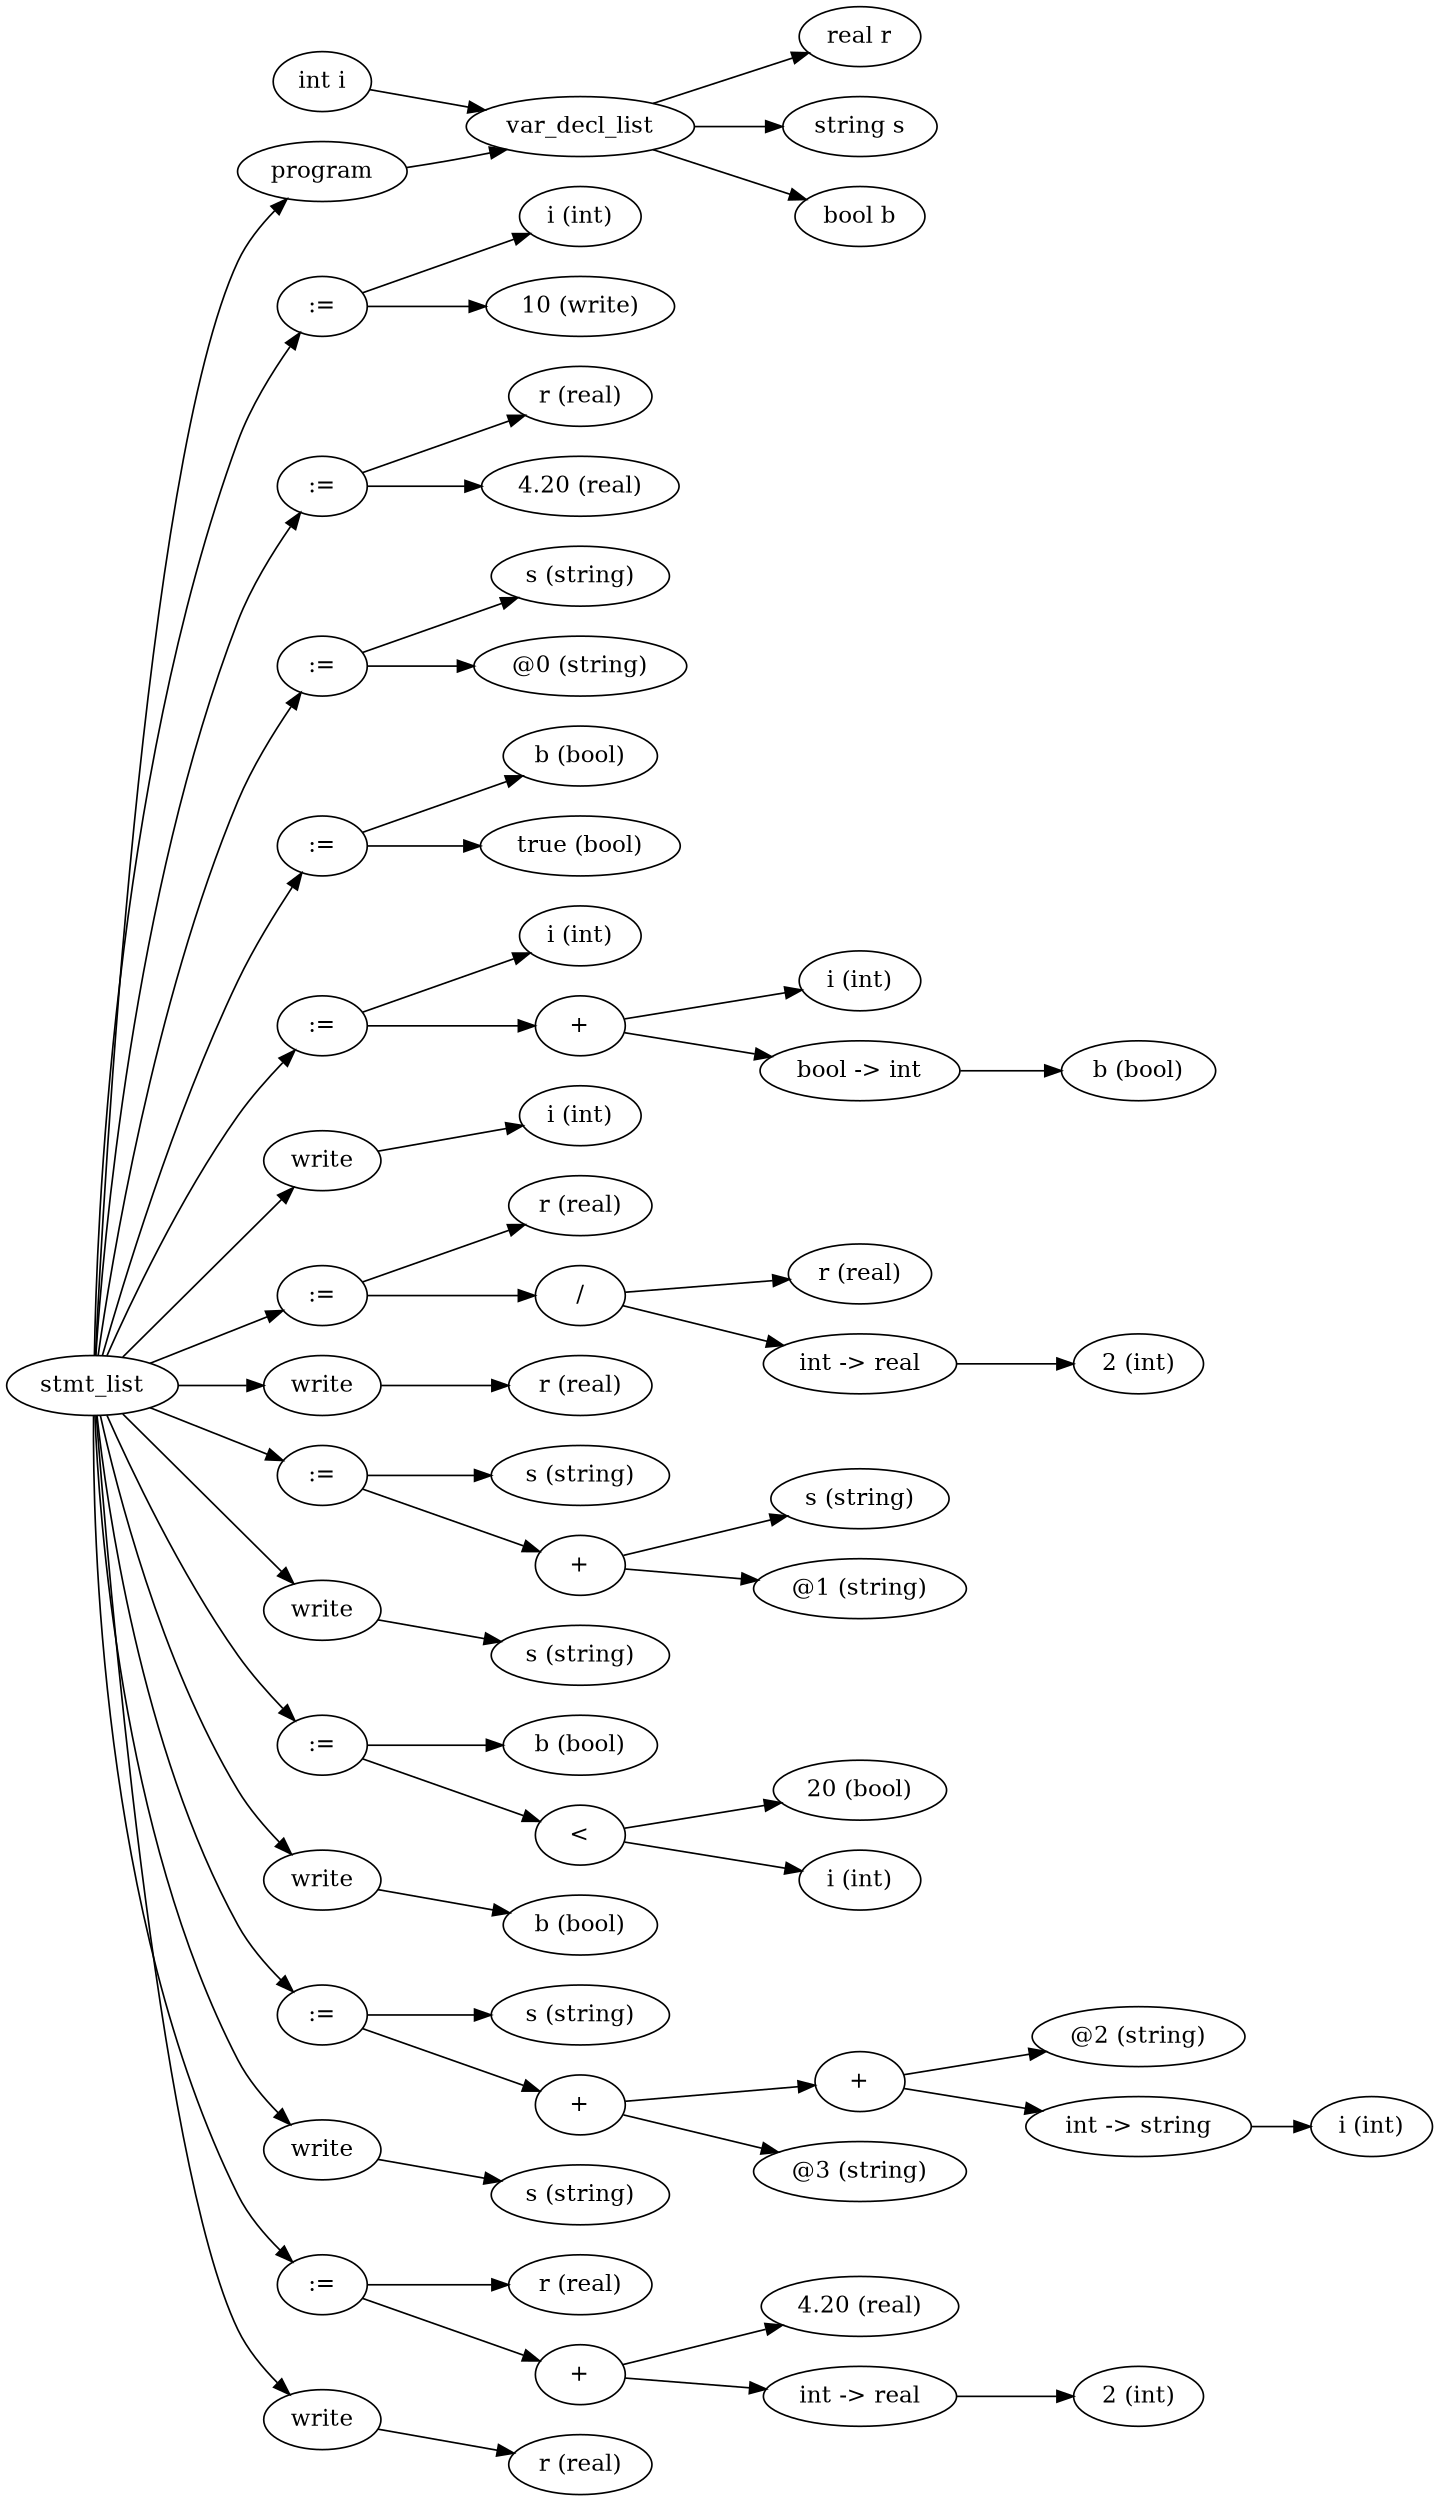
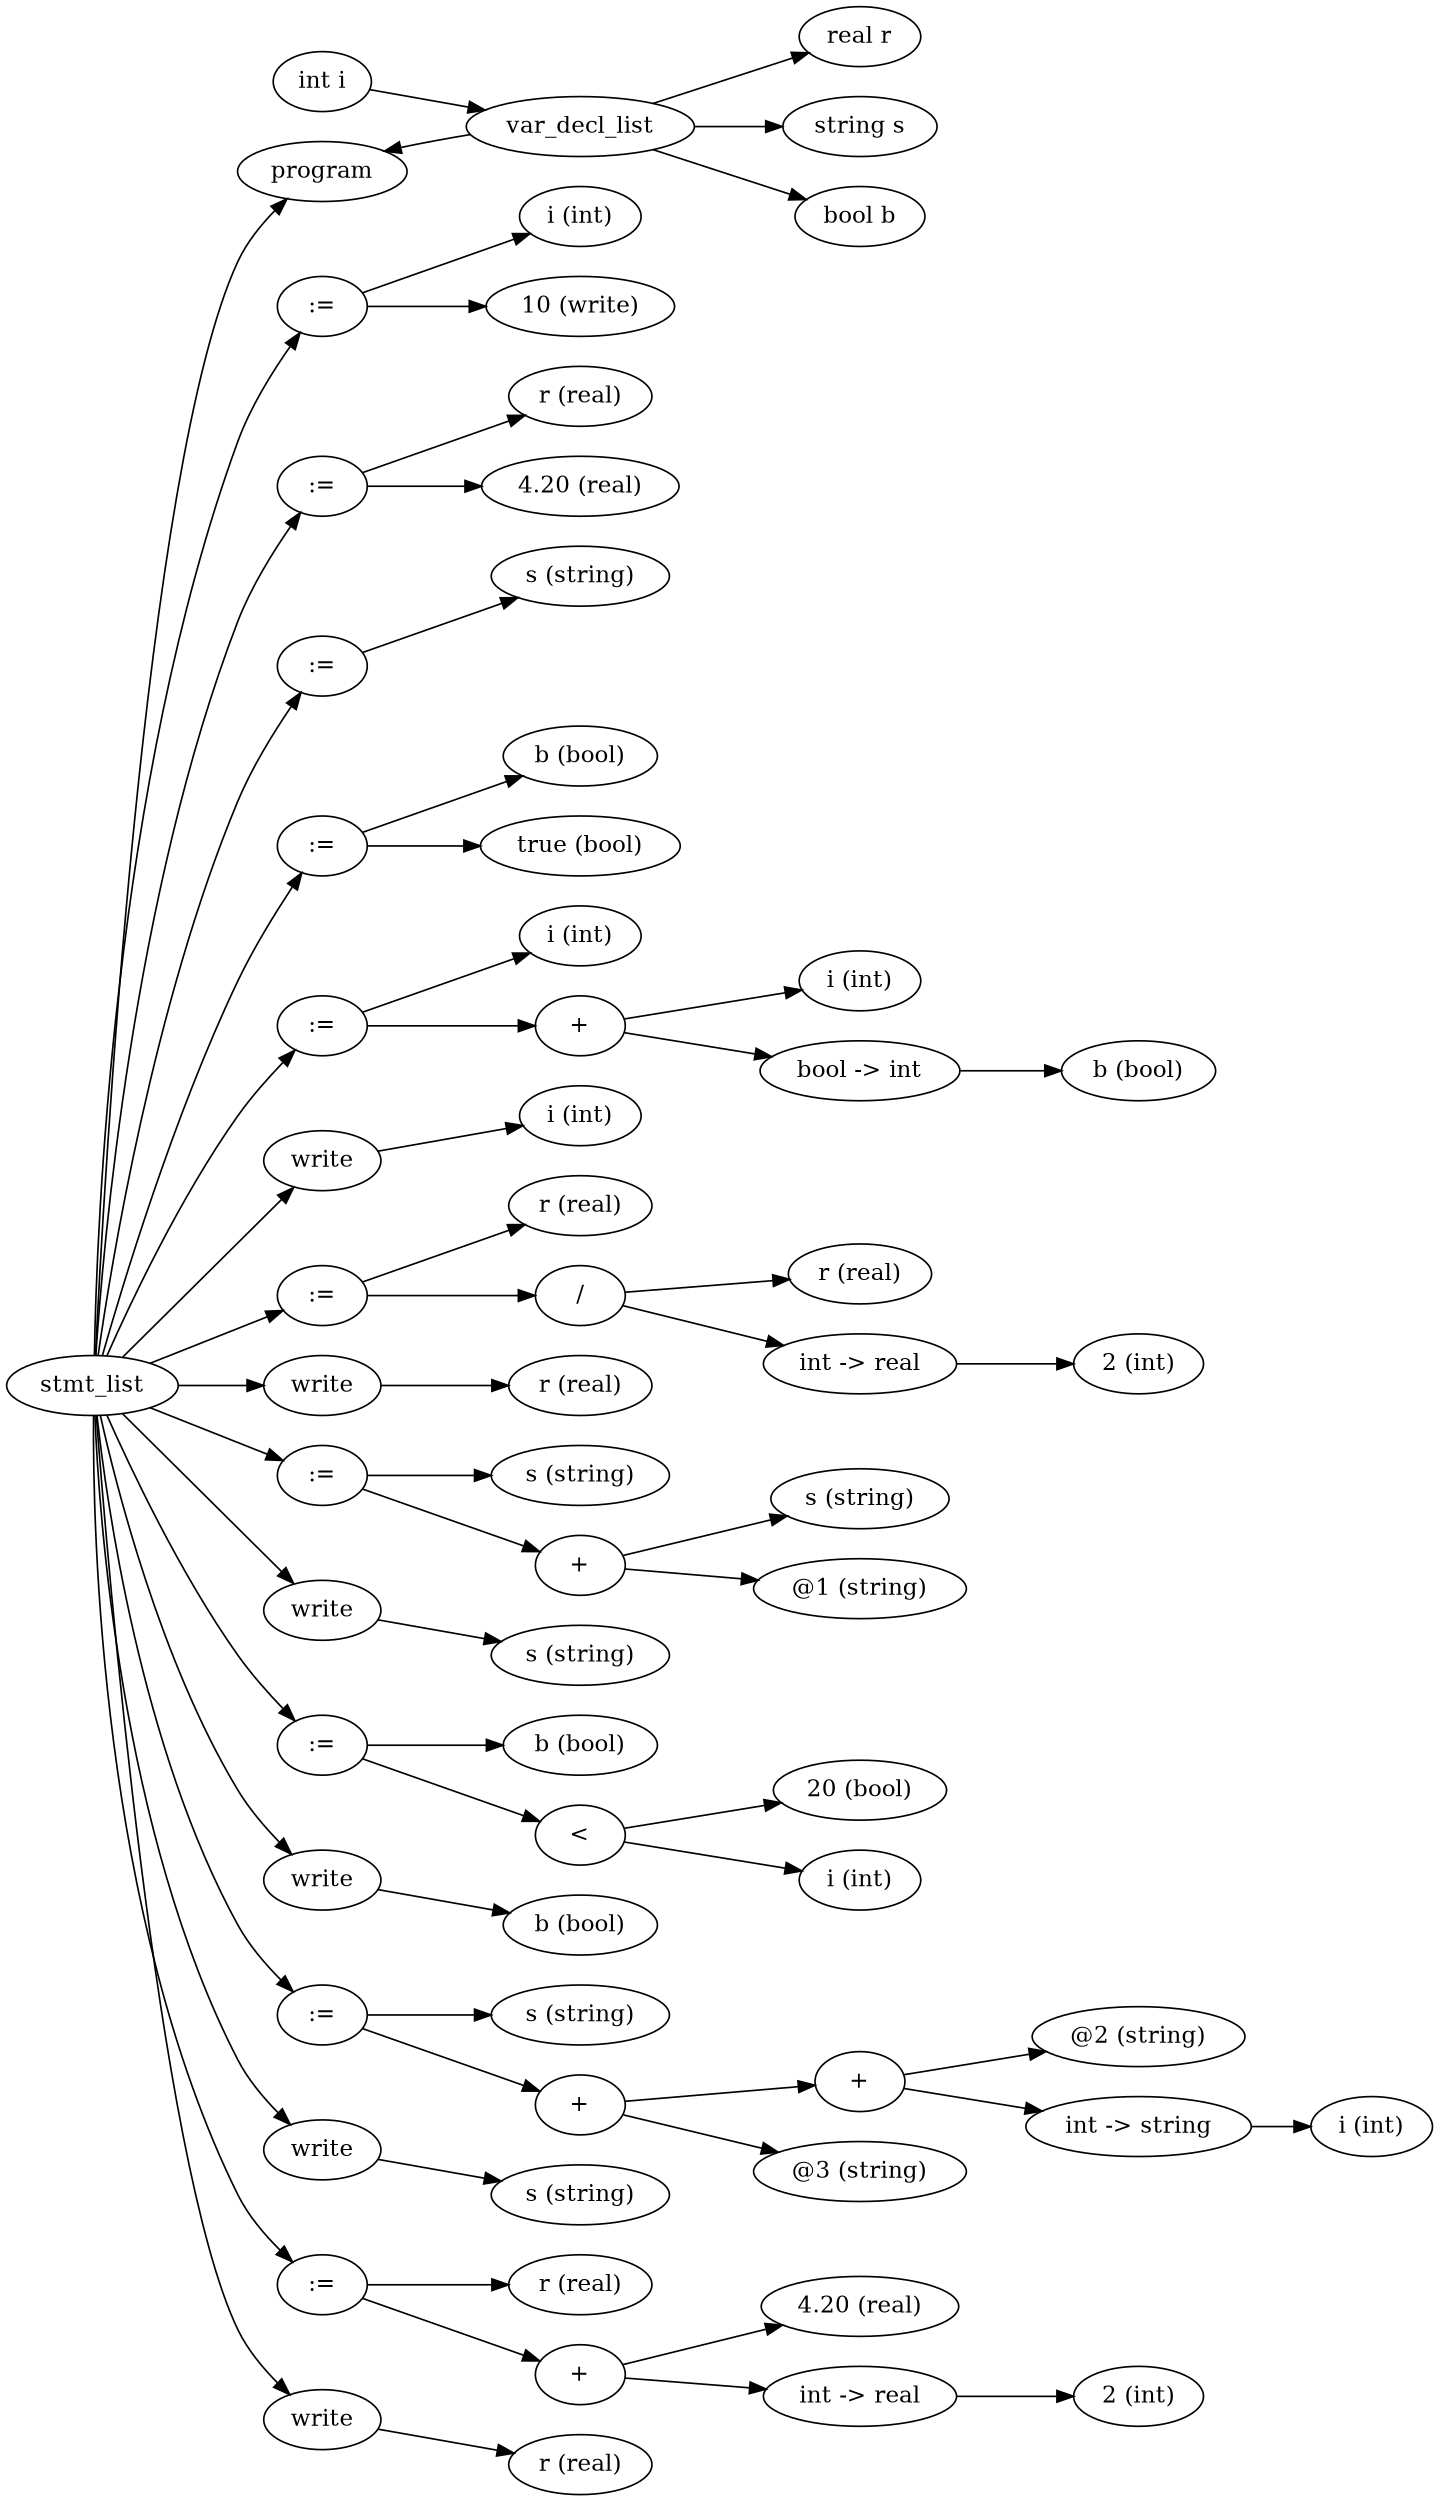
  digraph {
    ordering=out
    rankdir=LR
    n1 [label=program]
    n2 [label=var_decl_list]
    n3 [label="real r"]
    n4 [label="string s"]
    n5 [label="bool b"]
    n6 [label=stmt_list]
    n7 [label=":="]
    n8 [label=":="]
    n9 [label=":="]
    n10 [label=":="]
    n11 [label=":="]
    n12 [label=write]
    n13 [label=":="]
    n14 [label=write]
    n15 [label=":="]
    n16 [label=write]
    n17 [label=":="]
    n18 [label=write]
    n19 [label=":="]
    n20 [label=write]
    n21 [label=":="]
    n22 [label=write]
    n23 [label="int i"]
    n24 [label="i (int)"]
    n25 [label="10 (write)"]
    n26 [label="r (real)"]
    n27 [label="4.20 (real)"]
    n28 [label="s (string)"]
-   n29 [label="@0 (string)"]
    n30 [label="b (bool)"]
    n31 [label="true (bool)"]
    n32 [label="i (int)"]
    n33 [label="+"]
    n34 [label="i (int)"]
    n35 [label="r (real)"]
    n36 [label="/"]
    n37 [label="r (real)"]
    n38 [label="s (string)"]
    n39 [label="+"]
    n40 [label="s (string)"]
    n41 [label="b (bool)"]
    n42 [label="<"]
    n43 [label="b (bool)"]
    n44 [label="s (string)"]
    n45 [label="+"]
    n46 [label="s (string)"]
    n47 [label="r (real)"]
    n48 [label="+"]
    n49 [label="r (real)"]
    n50 [label="i (int)"]
    n51 [label="bool -> int"]
    n52 [label="b (bool)"]
    n53 [label="r (real)"]
    n54 [label="int -> real"]
    n55 [label="2 (int)"]
    n56 [label="s (string)"]
    n57 [label="@1 (string)"]
    n58 [label="20 (bool)"]
    n59 [label="i (int)"]
    n60 [label="+"]
    n61 [label="@3 (string)"]
    n62 [label="@2 (string)"]
    n63 [label="int -> string"]
    n64 [label="i (int)"]
    n65 [label="4.20 (real)"]
    n66 [label="int -> real"]
    n67 [label="2 (int)"]
-   n1 -> n2
+   n2 -> n1
    n2 -> n3
    n2 -> n4
    n2 -> n5
    n6 -> n1
    n6 -> n7
    n6 -> n8
    n6 -> n9
    n6 -> n10
    n6 -> n11
    n6 -> n12
    n6 -> n13
    n6 -> n14
    n6 -> n15
    n6 -> n16
    n6 -> n17
    n6 -> n18
    n6 -> n19
    n6 -> n20
    n6 -> n21
    n6 -> n22
    n7 -> n24
    n7 -> n25
    n8 -> n26
    n8 -> n27
    n9 -> n28
-   n9 -> n29
    n10 -> n30
    n10 -> n31
    n11 -> n32
    n11 -> n33
    n12 -> n34
    n13 -> n35
    n13 -> n36
    n14 -> n37
    n15 -> n38
    n15 -> n39
    n16 -> n40
    n17 -> n41
    n17 -> n42
    n18 -> n43
    n19 -> n44
    n19 -> n45
    n20 -> n46
    n21 -> n47
    n21 -> n48
    n22 -> n49
    n23 -> n2
    n33 -> n50
    n33 -> n51
    n36 -> n53
    n36 -> n54
    n39 -> n56
    n39 -> n57
    n42 -> n58
    n42 -> n59
    n45 -> n60
    n45 -> n61
    n48 -> n65
    n48 -> n66
    n51 -> n52
    n54 -> n55
    n60 -> n62
    n60 -> n63
    n63 -> n64
    n66 -> n67
  }
